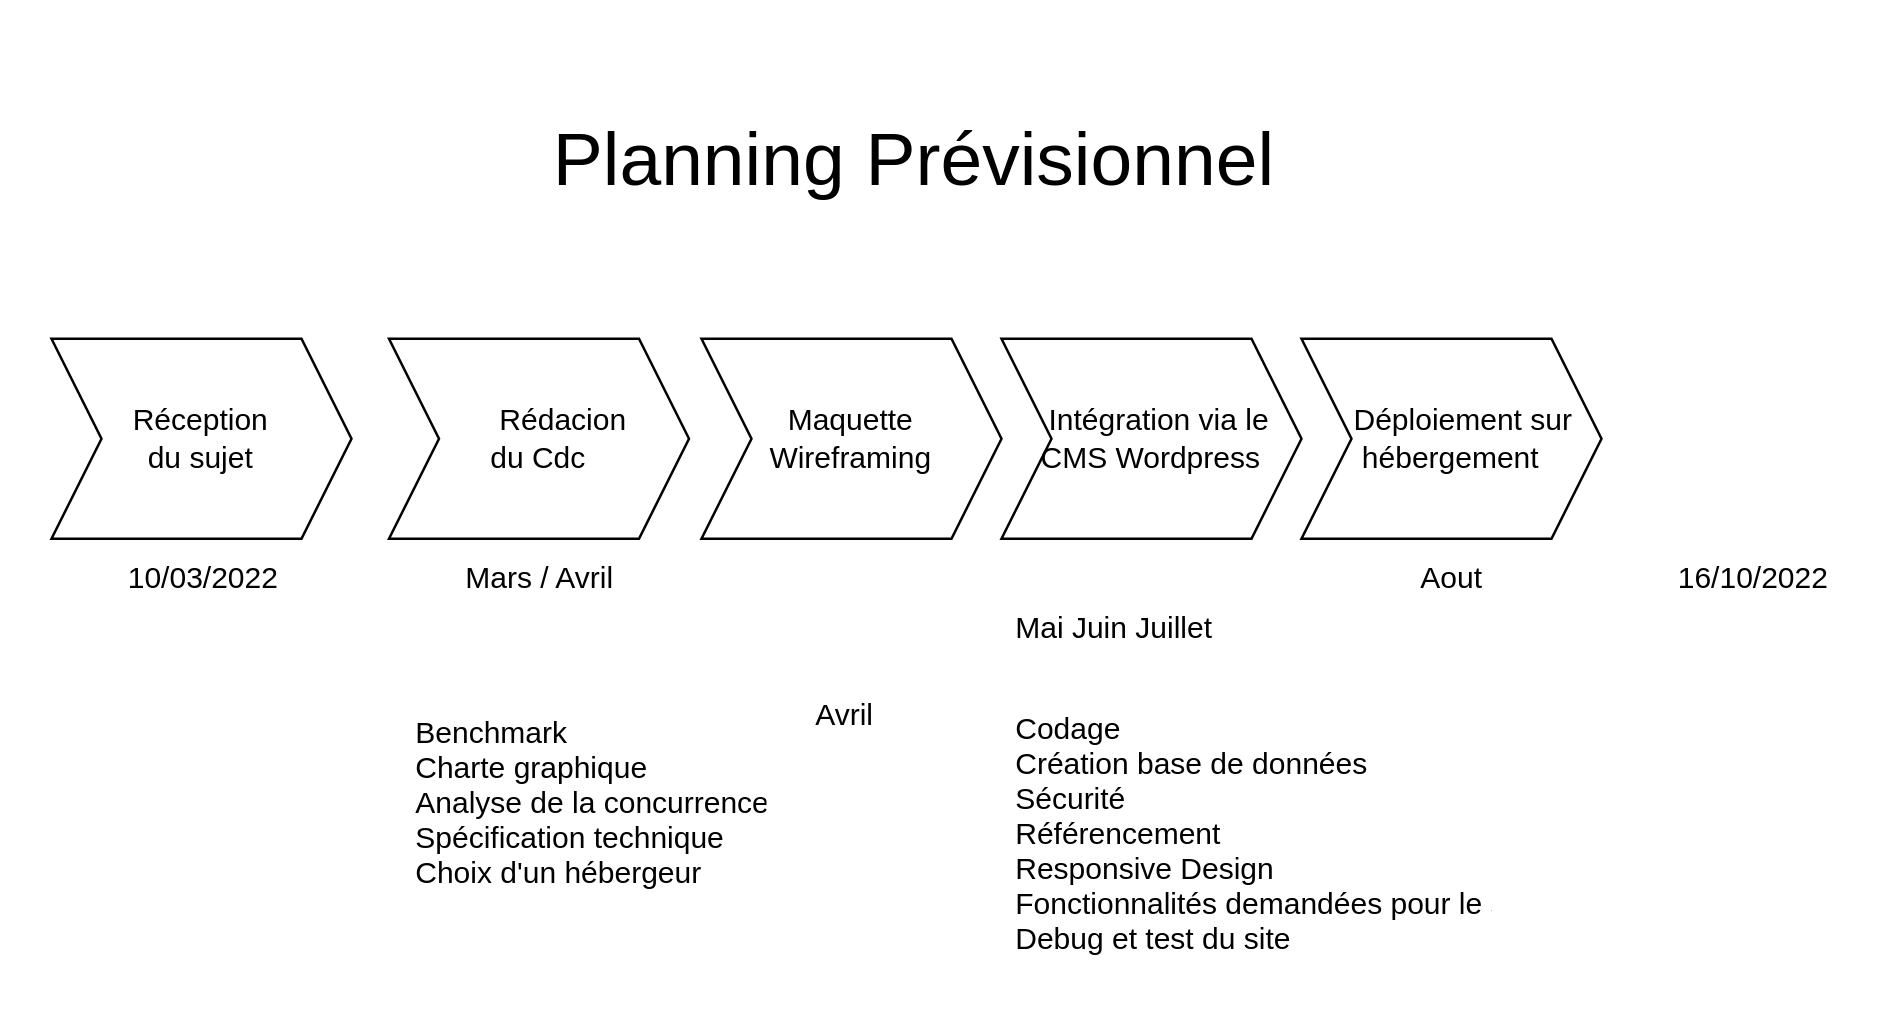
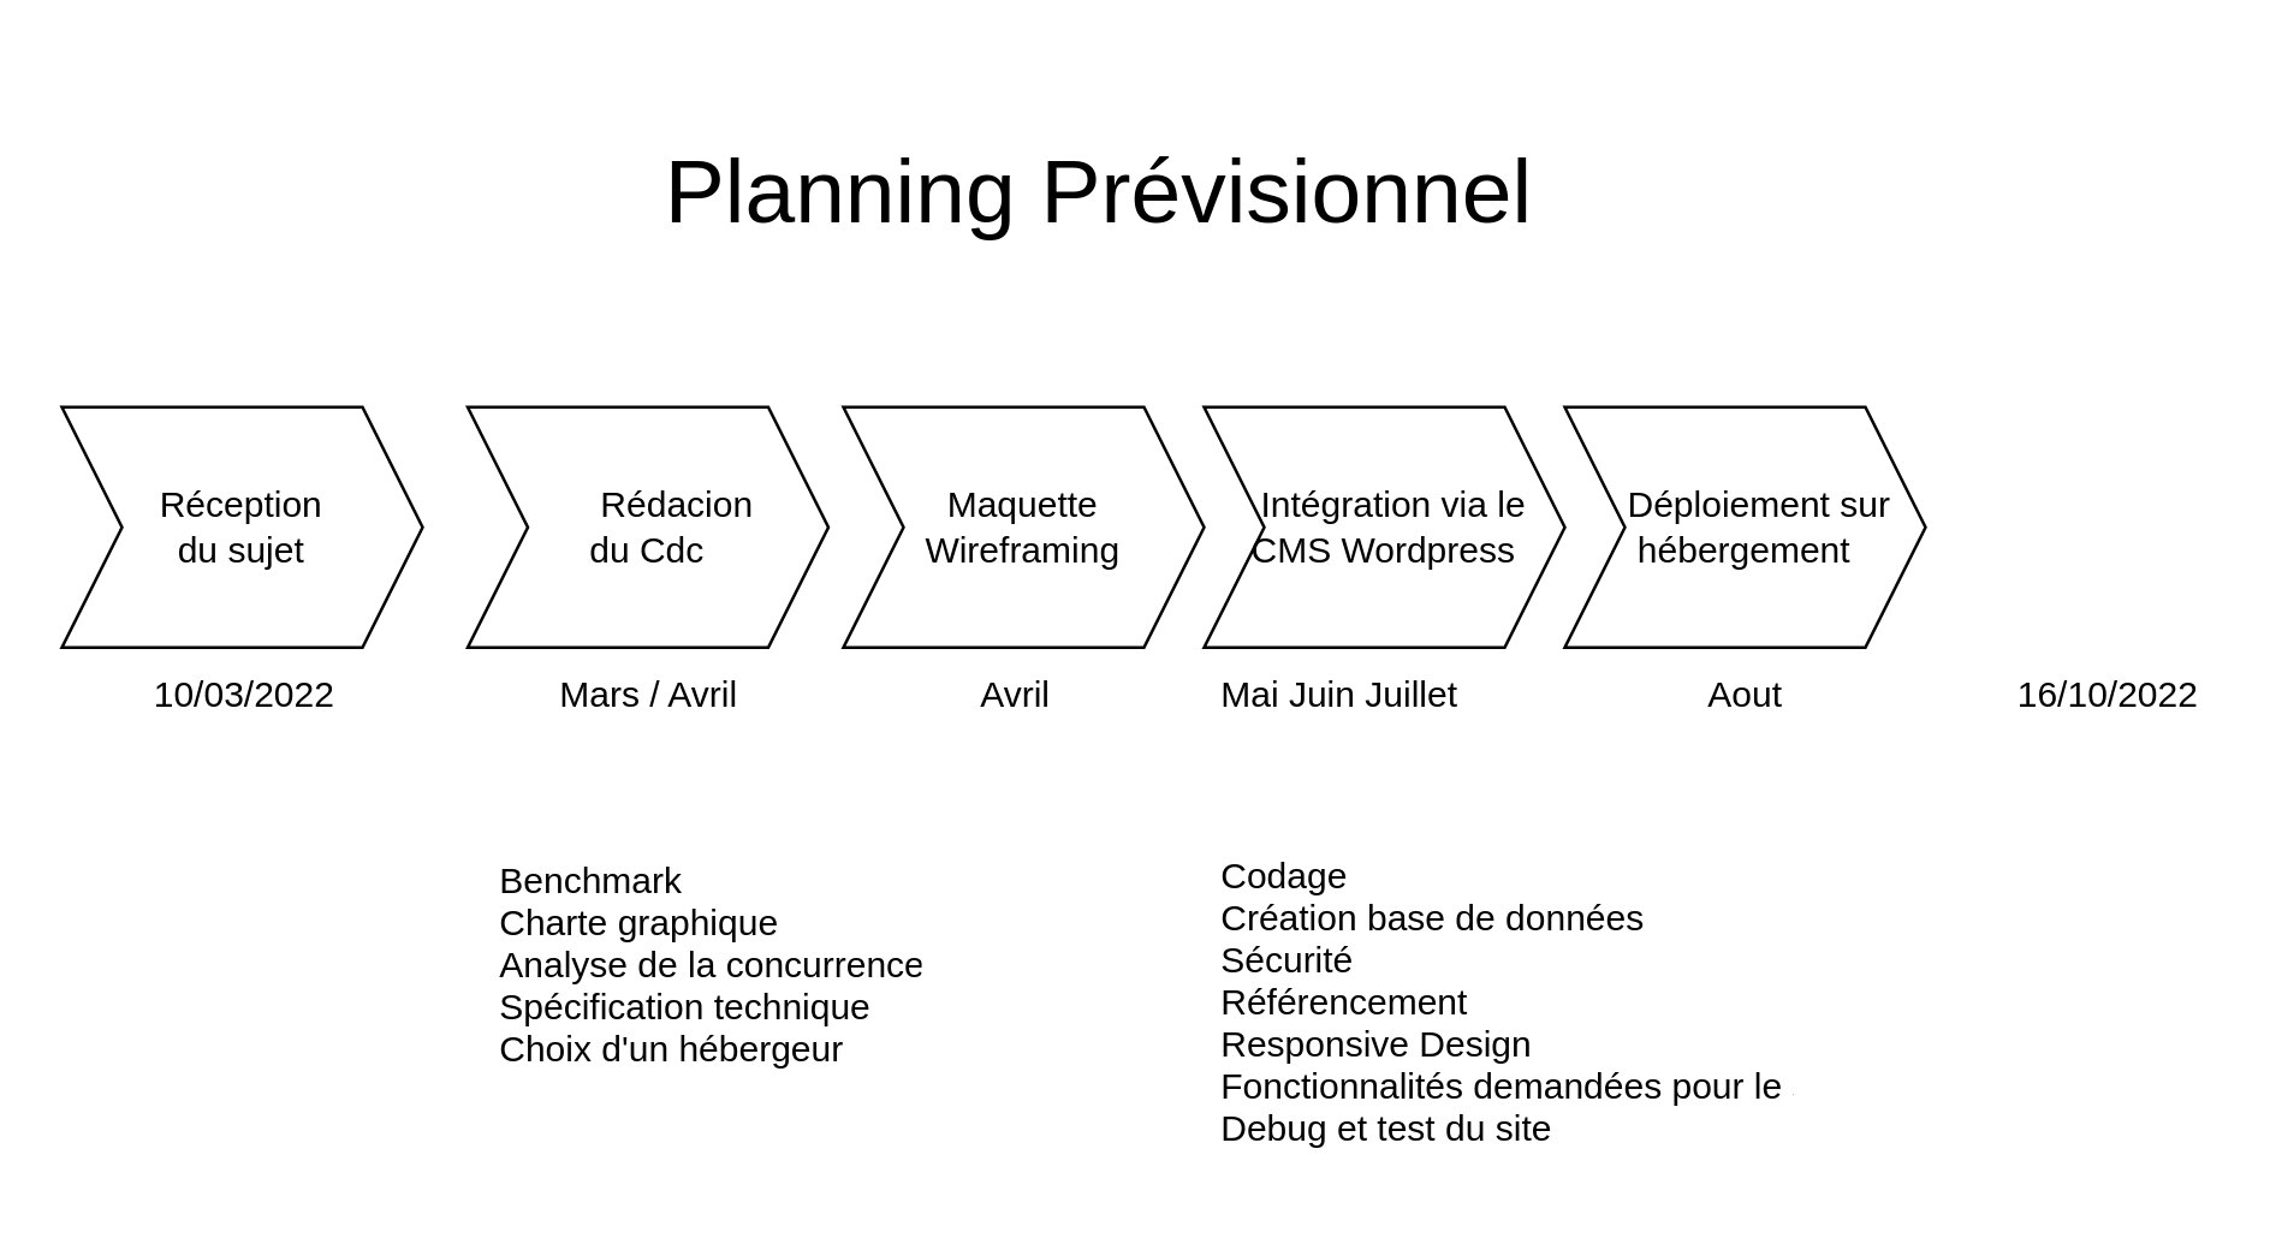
  <mxCell id="0" />
  <mxCell id="1" parent="0" />
  <mxCell id="2" value="&amp;nbsp; &amp;nbsp; &amp;nbsp; Rédacion &lt;br&gt;du Cdc" style="shape=step;perimeter=stepPerimeter;whiteSpace=wrap;html=1;fixedSize=1;" vertex="1" parent="1"><mxGeometry x="155" y="135" width="120" height="80" as="geometry" /></mxCell>
  <mxCell id="3" value="Maquette Wireframing" style="shape=step;perimeter=stepPerimeter;whiteSpace=wrap;html=1;fixedSize=1;" vertex="1" parent="1"><mxGeometry x="280" y="135" width="120" height="80" as="geometry" /></mxCell>
  <mxCell id="4" value="&amp;nbsp; &amp;nbsp;Intégration via le&amp;nbsp; CMS Wordpress" style="shape=step;perimeter=stepPerimeter;whiteSpace=wrap;html=1;fixedSize=1;" vertex="1" parent="1"><mxGeometry x="400" y="135" width="120" height="80" as="geometry" /></mxCell>
  <mxCell id="5" value="&amp;nbsp; &amp;nbsp;Déploiement sur hébergement" style="shape=step;perimeter=stepPerimeter;whiteSpace=wrap;html=1;fixedSize=1;" vertex="1" parent="1"><mxGeometry x="520" y="135" width="120" height="80" as="geometry" /></mxCell>
  <mxCell id="6" value="Réception &lt;br&gt;du sujet" style="shape=step;perimeter=stepPerimeter;whiteSpace=wrap;html=1;fixedSize=1;" vertex="1" parent="1"><mxGeometry x="20" y="135" width="120" height="80" as="geometry" /></mxCell>
  <mxCell id="7" value="10/03/2022" style="text;strokeColor=none;fillColor=none;align=left;verticalAlign=middle;spacingLeft=4;spacingRight=4;overflow=hidden;points=[[0,0.5],[1,0.5]];portConstraint=eastwest;rotatable=0;" vertex="1" parent="1"><mxGeometry x="45" y="215" width="70" height="30" as="geometry" /></mxCell>
  <mxCell id="8" value="Mars / Avril" style="text;strokeColor=none;fillColor=none;align=left;verticalAlign=middle;spacingLeft=4;spacingRight=4;overflow=hidden;points=[[0,0.5],[1,0.5]];portConstraint=eastwest;rotatable=0;" vertex="1" parent="1"><mxGeometry x="180" y="215" width="70" height="30" as="geometry" /></mxCell>
- <mxCell id="9" value="Avril" style="text;strokeColor=none;fillColor=none;align=left;verticalAlign=middle;spacingLeft=4;spacingRight=4;overflow=hidden;points=[[0,0.5],[1,0.5]];portConstraint=eastwest;rotatable=0;" vertex="1" parent="1"><mxGeometry x="320" y="270" width="40" height="30" as="geometry" /></mxCell>
- <mxCell id="10" value="Mai Juin Juillet" style="text;strokeColor=none;fillColor=none;align=left;verticalAlign=middle;spacingLeft=4;spacingRight=4;overflow=hidden;points=[[0,0.5],[1,0.5]];portConstraint=eastwest;rotatable=0;" vertex="1" parent="1"><mxGeometry x="400" y="235" width="96" height="30" as="geometry" /></mxCell>
+ <mxCell id="9" value="Avril" style="text;strokeColor=none;fillColor=none;align=left;verticalAlign=middle;spacingLeft=4;spacingRight=4;overflow=hidden;points=[[0,0.5],[1,0.5]];portConstraint=eastwest;rotatable=0;" vertex="1" parent="1"><mxGeometry x="320" y="215" width="40" height="30" as="geometry" /></mxCell>
+ <mxCell id="10" value="Mai Juin Juillet" style="text;strokeColor=none;fillColor=none;align=left;verticalAlign=middle;spacingLeft=4;spacingRight=4;overflow=hidden;points=[[0,0.5],[1,0.5]];portConstraint=eastwest;rotatable=0;" vertex="1" parent="1"><mxGeometry x="400" y="215" width="96" height="30" as="geometry" /></mxCell>
  <mxCell id="11" value="Aout" style="text;strokeColor=none;fillColor=none;align=left;verticalAlign=middle;spacingLeft=4;spacingRight=4;overflow=hidden;points=[[0,0.5],[1,0.5]];portConstraint=eastwest;rotatable=0;" vertex="1" parent="1"><mxGeometry x="562" y="215" width="36" height="30" as="geometry" /></mxCell>
  <mxCell id="12" value="16/10/2022" style="text;strokeColor=none;fillColor=none;align=left;verticalAlign=middle;spacingLeft=4;spacingRight=4;overflow=hidden;points=[[0,0.5],[1,0.5]];portConstraint=eastwest;rotatable=0;" vertex="1" parent="1"><mxGeometry x="665" y="215" width="70" height="30" as="geometry" /></mxCell>
  <mxCell id="13" value="Codage&#10;Création base de données &#10;Sécurité&#10;Référencement&#10;Responsive Design&#10;Fonctionnalités demandées pour le site&#10;Debug et test du site" style="text;strokeColor=none;fillColor=none;align=left;verticalAlign=middle;spacingLeft=4;spacingRight=4;overflow=hidden;points=[[0,0.5],[1,0.5]];portConstraint=eastwest;rotatable=0;" vertex="1" parent="1"><mxGeometry x="400" y="275" width="200" height="115" as="geometry" /></mxCell>
  <mxCell id="14" value="Benchmark&#10;Charte graphique&#10;Analyse de la concurrence&#10;Spécification technique&#10;Choix d'un hébergeur" style="text;strokeColor=none;fillColor=none;align=left;verticalAlign=middle;spacingLeft=4;spacingRight=4;overflow=hidden;points=[[0,0.5],[1,0.5]];portConstraint=eastwest;rotatable=0;" vertex="1" parent="1"><mxGeometry x="160" y="265" width="150" height="110" as="geometry" /></mxCell>
  <mxCell id="15" value="Planning Prévisionnel" style="text;strokeColor=none;fillColor=none;align=left;verticalAlign=middle;spacingLeft=4;spacingRight=4;overflow=hidden;points=[[0,0.5],[1,0.5]];portConstraint=eastwest;rotatable=0;fontColor=#000000;fontSize=30;" vertex="1" parent="1"><mxGeometry x="215" y="20" width="340" height="80" as="geometry" /></mxCell>
